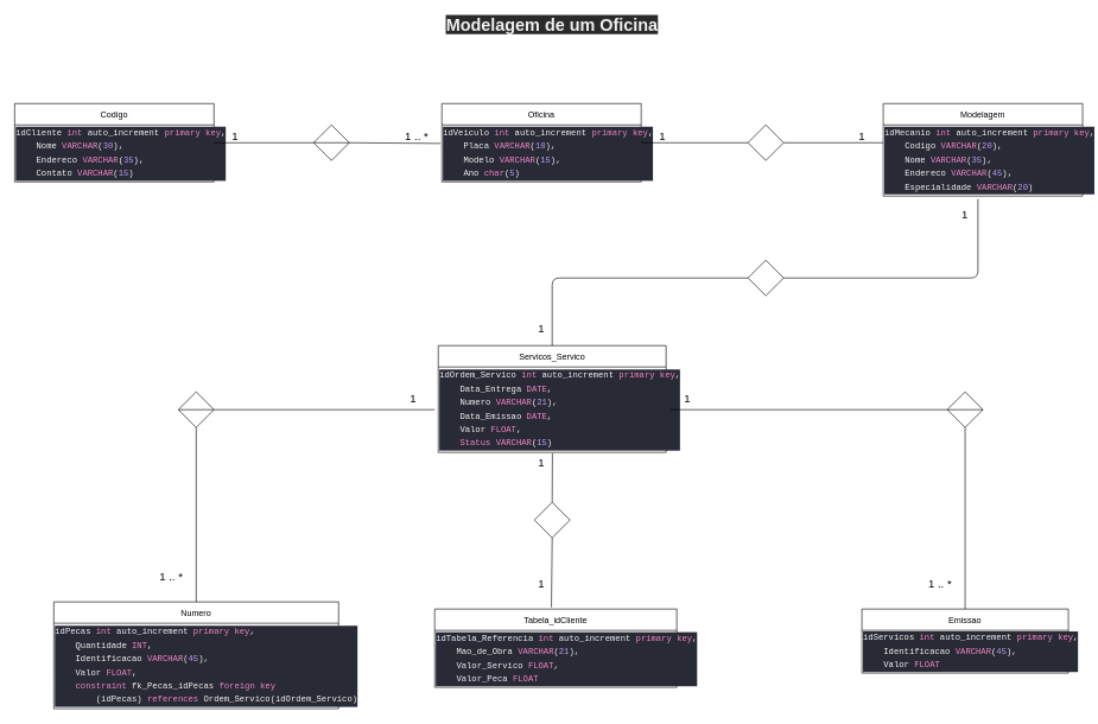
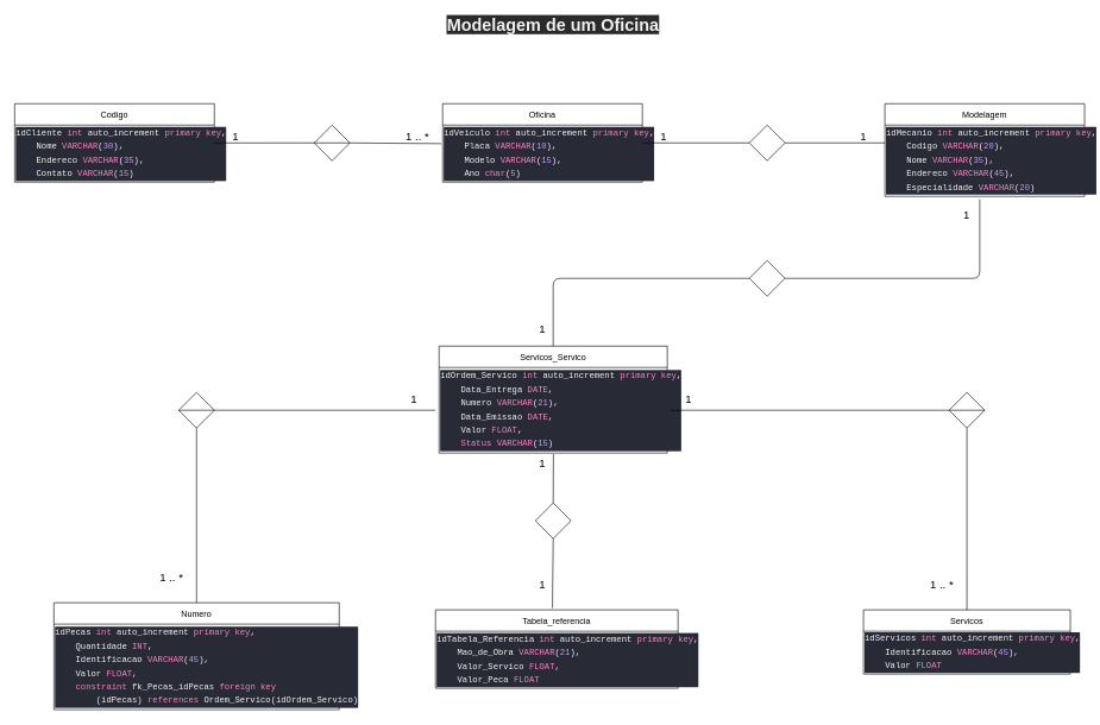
  <mxCell id="0" />
  <mxCell id="1" parent="0" />
  <mxCell id="2" value="Codigo" style="swimlane;fontStyle=0;childLayout=stackLayout;horizontal=1;startSize=30;horizontalStack=0;resizeParent=1;resizeParentMax=0;resizeLast=0;collapsible=1;marginBottom=0;" vertex="1" parent="1"><mxGeometry x="20" y="145" width="280" height="110" as="geometry" /></mxCell>
  <mxCell id="3" value="&lt;div style=&quot;color: rgb(246 , 246 , 244) ; background-color: rgb(40 , 42 , 54) ; font-family: &amp;#34;consolas&amp;#34; , &amp;#34;courier new&amp;#34; , monospace ; line-height: 19px&quot;&gt;&lt;div&gt;idCliente &lt;span style=&quot;color: #f286c4&quot;&gt;int&lt;/span&gt; auto_increment &lt;span style=&quot;color: #f286c4&quot;&gt;primary&lt;/span&gt; &lt;span style=&quot;color: #f286c4&quot;&gt;key&lt;/span&gt;,&lt;/div&gt;&lt;div&gt;&amp;nbsp; &amp;nbsp; Nome &lt;span style=&quot;color: #f286c4&quot;&gt;VARCHAR&lt;/span&gt;(&lt;span style=&quot;color: #bf9eee&quot;&gt;30&lt;/span&gt;),&lt;/div&gt;&lt;div&gt;&amp;nbsp; &amp;nbsp; Endereco &lt;span style=&quot;color: #f286c4&quot;&gt;VARCHAR&lt;/span&gt;(&lt;span style=&quot;color: #bf9eee&quot;&gt;35&lt;/span&gt;),&lt;/div&gt;&lt;div&gt;&amp;nbsp; &amp;nbsp; Contato &lt;span style=&quot;color: #f286c4&quot;&gt;VARCHAR&lt;/span&gt;(&lt;span style=&quot;color: #bf9eee&quot;&gt;15&lt;/span&gt;)&lt;/div&gt;&lt;/div&gt;" style="text;html=1;align=left;verticalAlign=middle;resizable=0;points=[];autosize=1;strokeColor=none;fillColor=none;" vertex="1" parent="2"><mxGeometry y="30" width="280" height="80" as="geometry" /></mxCell>
  <mxCell id="4" value="Oficina" style="swimlane;fontStyle=0;childLayout=stackLayout;horizontal=1;startSize=30;horizontalStack=0;resizeParent=1;resizeParentMax=0;resizeLast=0;collapsible=1;marginBottom=0;" vertex="1" parent="1"><mxGeometry x="620" y="145" width="280" height="110" as="geometry" /></mxCell>
  <mxCell id="5" value="&lt;div style=&quot;color: rgb(246 , 246 , 244) ; background-color: rgb(40 , 42 , 54) ; font-family: &amp;#34;consolas&amp;#34; , &amp;#34;courier new&amp;#34; , monospace ; line-height: 19px&quot;&gt;&lt;div&gt;idVeiculo &lt;span style=&quot;color: #f286c4&quot;&gt;int&lt;/span&gt; auto_increment &lt;span style=&quot;color: #f286c4&quot;&gt;primary&lt;/span&gt; &lt;span style=&quot;color: #f286c4&quot;&gt;key&lt;/span&gt;,&lt;/div&gt;&lt;div&gt;&amp;nbsp; &amp;nbsp; Placa &lt;span style=&quot;color: #f286c4&quot;&gt;VARCHAR&lt;/span&gt;(&lt;span style=&quot;color: #bf9eee&quot;&gt;10&lt;/span&gt;),&lt;/div&gt;&lt;div&gt;&amp;nbsp; &amp;nbsp; Modelo &lt;span style=&quot;color: #f286c4&quot;&gt;VARCHAR&lt;/span&gt;(&lt;span style=&quot;color: #bf9eee&quot;&gt;15&lt;/span&gt;),&lt;/div&gt;&lt;div&gt;&amp;nbsp; &amp;nbsp; Ano &lt;span style=&quot;color: #f286c4&quot;&gt;char&lt;/span&gt;(&lt;span style=&quot;color: #bf9eee&quot;&gt;5&lt;/span&gt;)&lt;/div&gt;&lt;/div&gt;" style="text;html=1;align=left;verticalAlign=middle;resizable=0;points=[];autosize=1;strokeColor=none;fillColor=none;fontSize=12;" vertex="1" parent="4"><mxGeometry y="30" width="280" height="80" as="geometry" /></mxCell>
  <mxCell id="6" value="Modelagem" style="swimlane;fontStyle=0;childLayout=stackLayout;horizontal=1;startSize=30;horizontalStack=0;resizeParent=1;resizeParentMax=0;resizeLast=0;collapsible=1;marginBottom=0;" vertex="1" parent="1"><mxGeometry x="1240" y="145" width="280" height="130" as="geometry" /></mxCell>
  <mxCell id="7" value="&lt;div style=&quot;color: rgb(246 , 246 , 244) ; background-color: rgb(40 , 42 , 54) ; font-family: &amp;#34;consolas&amp;#34; , &amp;#34;courier new&amp;#34; , monospace ; line-height: 19px&quot;&gt;&lt;div&gt;idMecanio &lt;span style=&quot;color: #f286c4&quot;&gt;int&lt;/span&gt; auto_increment &lt;span style=&quot;color: #f286c4&quot;&gt;primary&lt;/span&gt; &lt;span style=&quot;color: #f286c4&quot;&gt;key&lt;/span&gt;,&lt;/div&gt;&lt;div&gt;&amp;nbsp; &amp;nbsp; Codigo &lt;span style=&quot;color: #f286c4&quot;&gt;VARCHAR&lt;/span&gt;(&lt;span style=&quot;color: #bf9eee&quot;&gt;20&lt;/span&gt;),&lt;/div&gt;&lt;div&gt;&amp;nbsp; &amp;nbsp; Nome &lt;span style=&quot;color: #f286c4&quot;&gt;VARCHAR&lt;/span&gt;(&lt;span style=&quot;color: #bf9eee&quot;&gt;35&lt;/span&gt;),&lt;/div&gt;&lt;div&gt;&amp;nbsp; &amp;nbsp; Endereco &lt;span style=&quot;color: #f286c4&quot;&gt;VARCHAR&lt;/span&gt;(&lt;span style=&quot;color: #bf9eee&quot;&gt;45&lt;/span&gt;),&lt;/div&gt;&lt;div&gt;&amp;nbsp; &amp;nbsp; Especialidade &lt;span style=&quot;color: #f286c4&quot;&gt;VARCHAR&lt;/span&gt;(&lt;span style=&quot;color: #bf9eee&quot;&gt;20&lt;/span&gt;)&lt;/div&gt;&lt;/div&gt;" style="text;html=1;align=left;verticalAlign=middle;resizable=0;points=[];autosize=1;strokeColor=none;fillColor=none;fontSize=12;" vertex="1" parent="6"><mxGeometry y="30" width="280" height="100" as="geometry" /></mxCell>
  <mxCell id="8" value="Servicos_Servico" style="swimlane;fontStyle=0;childLayout=stackLayout;horizontal=1;startSize=30;horizontalStack=0;resizeParent=1;resizeParentMax=0;resizeLast=0;collapsible=1;marginBottom=0;" vertex="1" parent="1"><mxGeometry x="615" y="485" width="320" height="150" as="geometry" /></mxCell>
  <mxCell id="9" value="&lt;div style=&quot;color: rgb(246 , 246 , 244) ; background-color: rgb(40 , 42 , 54) ; font-family: &amp;#34;consolas&amp;#34; , &amp;#34;courier new&amp;#34; , monospace ; line-height: 19px&quot;&gt;&lt;div&gt;idOrdem_Servico &lt;span style=&quot;color: #f286c4&quot;&gt;int&lt;/span&gt; auto_increment &lt;span style=&quot;color: #f286c4&quot;&gt;primary&lt;/span&gt; &lt;span style=&quot;color: #f286c4&quot;&gt;key&lt;/span&gt;,&lt;/div&gt;&lt;div&gt;&amp;nbsp; &amp;nbsp; Data_Entrega &lt;span style=&quot;color: #f286c4&quot;&gt;DATE&lt;/span&gt;,&lt;/div&gt;&lt;div&gt;&amp;nbsp; &amp;nbsp; Numero &lt;span style=&quot;color: #f286c4&quot;&gt;VARCHAR&lt;/span&gt;(&lt;span style=&quot;color: #bf9eee&quot;&gt;21&lt;/span&gt;),&lt;/div&gt;&lt;div&gt;&amp;nbsp; &amp;nbsp; Data_Emissao &lt;span style=&quot;color: #f286c4&quot;&gt;DATE&lt;/span&gt;,&lt;/div&gt;&lt;div&gt;&amp;nbsp; &amp;nbsp; Valor &lt;span style=&quot;color: #f286c4&quot;&gt;FLOAT&lt;/span&gt;,&lt;/div&gt;&lt;div&gt;&amp;nbsp; &amp;nbsp; &lt;span style=&quot;color: #f286c4&quot;&gt;Status&lt;/span&gt; &lt;span style=&quot;color: #f286c4&quot;&gt;VARCHAR&lt;/span&gt;(&lt;span style=&quot;color: #bf9eee&quot;&gt;15&lt;/span&gt;)&lt;/div&gt;&lt;/div&gt;" style="text;html=1;align=left;verticalAlign=middle;resizable=0;points=[];autosize=1;strokeColor=none;fillColor=none;fontSize=12;" vertex="1" parent="8"><mxGeometry y="30" width="320" height="120" as="geometry" /></mxCell>
- <mxCell id="10" value="Tabela_idCliente" style="swimlane;fontStyle=0;childLayout=stackLayout;horizontal=1;startSize=30;horizontalStack=0;resizeParent=1;resizeParentMax=0;resizeLast=0;collapsible=1;marginBottom=0;" vertex="1" parent="1"><mxGeometry x="610" y="855" width="340" height="110" as="geometry" /></mxCell>
+ <mxCell id="10" value="Tabela_referencia" style="swimlane;fontStyle=0;childLayout=stackLayout;horizontal=1;startSize=30;horizontalStack=0;resizeParent=1;resizeParentMax=0;resizeLast=0;collapsible=1;marginBottom=0;" vertex="1" parent="1"><mxGeometry x="610" y="855" width="340" height="110" as="geometry" /></mxCell>
  <mxCell id="11" value="&lt;div style=&quot;color: rgb(246 , 246 , 244) ; background-color: rgb(40 , 42 , 54) ; font-family: &amp;#34;consolas&amp;#34; , &amp;#34;courier new&amp;#34; , monospace ; line-height: 19px&quot;&gt;&lt;div&gt;idTabela_Referencia &lt;span style=&quot;color: #f286c4&quot;&gt;int&lt;/span&gt; auto_increment &lt;span style=&quot;color: #f286c4&quot;&gt;primary&lt;/span&gt; &lt;span style=&quot;color: #f286c4&quot;&gt;key&lt;/span&gt;,&lt;/div&gt;&lt;div&gt;&amp;nbsp; &amp;nbsp; Mao_de_Obra &lt;span style=&quot;color: #f286c4&quot;&gt;VARCHAR&lt;/span&gt;(&lt;span style=&quot;color: #bf9eee&quot;&gt;21&lt;/span&gt;),&lt;/div&gt;&lt;div&gt;&amp;nbsp; &amp;nbsp; Valor_Servico &lt;span style=&quot;color: #f286c4&quot;&gt;FLOAT&lt;/span&gt;,&lt;/div&gt;&lt;div&gt;&amp;nbsp; &amp;nbsp; Valor_Peca &lt;span style=&quot;color: #f286c4&quot;&gt;FLOAT&lt;/span&gt; &lt;/div&gt;&lt;/div&gt;" style="text;html=1;align=left;verticalAlign=middle;resizable=0;points=[];autosize=1;strokeColor=none;fillColor=none;fontSize=12;" vertex="1" parent="10"><mxGeometry y="30" width="340" height="80" as="geometry" /></mxCell>
- <mxCell id="12" value="Emissao" style="swimlane;fontStyle=0;childLayout=stackLayout;horizontal=1;startSize=30;horizontalStack=0;resizeParent=1;resizeParentMax=0;resizeLast=0;collapsible=1;marginBottom=0;" vertex="1" parent="1"><mxGeometry x="1210" y="855" width="290" height="90" as="geometry" /></mxCell>
+ <mxCell id="12" value="Servicos" style="swimlane;fontStyle=0;childLayout=stackLayout;horizontal=1;startSize=30;horizontalStack=0;resizeParent=1;resizeParentMax=0;resizeLast=0;collapsible=1;marginBottom=0;" vertex="1" parent="1"><mxGeometry x="1210" y="855" width="290" height="90" as="geometry" /></mxCell>
  <mxCell id="13" value="&lt;div style=&quot;color: rgb(246 , 246 , 244) ; background-color: rgb(40 , 42 , 54) ; font-family: &amp;#34;consolas&amp;#34; , &amp;#34;courier new&amp;#34; , monospace ; line-height: 19px&quot;&gt;&lt;div&gt;idServicos &lt;span style=&quot;color: #f286c4&quot;&gt;int&lt;/span&gt; auto_increment &lt;span style=&quot;color: #f286c4&quot;&gt;primary&lt;/span&gt; &lt;span style=&quot;color: #f286c4&quot;&gt;key&lt;/span&gt;,&lt;/div&gt;&lt;div&gt;&amp;nbsp; &amp;nbsp; Identificacao &lt;span style=&quot;color: #f286c4&quot;&gt;VARCHAR&lt;/span&gt;(&lt;span style=&quot;color: #bf9eee&quot;&gt;45&lt;/span&gt;),&lt;/div&gt;&lt;div&gt;&amp;nbsp; &amp;nbsp; Valor &lt;span style=&quot;color: #f286c4&quot;&gt;FLOAT&lt;/span&gt; &lt;/div&gt;&lt;/div&gt;" style="text;html=1;align=left;verticalAlign=middle;resizable=0;points=[];autosize=1;strokeColor=none;fillColor=none;fontSize=12;" vertex="1" parent="12"><mxGeometry y="30" width="290" height="60" as="geometry" /></mxCell>
  <mxCell id="14" value="Numero" style="swimlane;fontStyle=0;childLayout=stackLayout;horizontal=1;startSize=30;horizontalStack=0;resizeParent=1;resizeParentMax=0;resizeLast=0;collapsible=1;marginBottom=0;" vertex="1" parent="1"><mxGeometry x="75" y="845" width="400" height="150" as="geometry" /></mxCell>
  <mxCell id="15" value="&lt;div style=&quot;color: rgb(246 , 246 , 244) ; background-color: rgb(40 , 42 , 54) ; font-family: &amp;#34;consolas&amp;#34; , &amp;#34;courier new&amp;#34; , monospace ; line-height: 19px&quot;&gt;&lt;div&gt;idPecas &lt;span style=&quot;color: #f286c4&quot;&gt;int&lt;/span&gt; auto_increment &lt;span style=&quot;color: #f286c4&quot;&gt;primary&lt;/span&gt; &lt;span style=&quot;color: #f286c4&quot;&gt;key&lt;/span&gt;,&lt;/div&gt;&lt;div&gt;&amp;nbsp; &amp;nbsp; Quantidade &lt;span style=&quot;color: #f286c4&quot;&gt;INT&lt;/span&gt;,&lt;/div&gt;&lt;div&gt;&amp;nbsp; &amp;nbsp; Identificacao &lt;span style=&quot;color: #f286c4&quot;&gt;VARCHAR&lt;/span&gt;(&lt;span style=&quot;color: #bf9eee&quot;&gt;45&lt;/span&gt;),&lt;/div&gt;&lt;div&gt;&amp;nbsp; &amp;nbsp; Valor &lt;span style=&quot;color: #f286c4&quot;&gt;FLOAT&lt;/span&gt;,&lt;/div&gt;&lt;div&gt;&amp;nbsp; &amp;nbsp; &lt;span style=&quot;color: #f286c4&quot;&gt;constraint&lt;/span&gt; fk_Pecas_idPecas &lt;span style=&quot;color: #f286c4&quot;&gt;foreign key&lt;/span&gt;&amp;nbsp;&lt;/div&gt;&lt;div&gt;&lt;span style=&quot;white-space: pre&quot;&gt;&#09;&lt;/span&gt;(idPecas) &lt;span style=&quot;color: #f286c4&quot;&gt;references&lt;/span&gt; Ordem_Servico(idOrdem_Servico) &lt;/div&gt;&lt;/div&gt;" style="text;html=1;align=left;verticalAlign=middle;resizable=0;points=[];autosize=1;strokeColor=none;fillColor=none;fontSize=12;" vertex="1" parent="14"><mxGeometry y="30" width="400" height="120" as="geometry" /></mxCell>
  <mxCell id="16" value="" style="shape=sortShape;perimeter=rhombusPerimeter;whiteSpace=wrap;html=1;fontSize=12;" vertex="1" parent="1"><mxGeometry x="440" y="175" width="50" height="50" as="geometry" /></mxCell>
  <mxCell id="17" value="" style="shape=sortShape;perimeter=rhombusPerimeter;whiteSpace=wrap;html=1;fontSize=12;" vertex="1" parent="1"><mxGeometry x="250" y="550" width="50" height="50" as="geometry" /></mxCell>
  <mxCell id="18" value="" style="shape=sortShape;perimeter=rhombusPerimeter;whiteSpace=wrap;html=1;fontSize=12;" vertex="1" parent="1"><mxGeometry x="1330" y="550" width="50" height="50" as="geometry" /></mxCell>
  <mxCell id="19" value="" style="rhombus;whiteSpace=wrap;html=1;fontSize=12;" vertex="1" parent="1"><mxGeometry x="750" y="705" width="50" height="50" as="geometry" /></mxCell>
  <mxCell id="20" value="" style="rhombus;whiteSpace=wrap;html=1;fontSize=12;" vertex="1" parent="1"><mxGeometry x="1050" y="175" width="50" height="50" as="geometry" /></mxCell>
  <mxCell id="21" value="" style="rhombus;whiteSpace=wrap;html=1;fontSize=12;" vertex="1" parent="1"><mxGeometry x="1050" y="365" width="50" height="50" as="geometry" /></mxCell>
  <mxCell id="22" value="" style="endArrow=none;html=1;fontSize=12;exitX=1;exitY=0.313;exitDx=0;exitDy=0;exitPerimeter=0;entryX=0;entryY=0.5;entryDx=0;entryDy=0;" edge="1" parent="1" source="3" target="16"><mxGeometry width="50" height="50" relative="1" as="geometry"><mxPoint x="550" y="285" as="sourcePoint" /><mxPoint x="600" y="235" as="targetPoint" /></mxGeometry></mxCell>
  <mxCell id="23" value="" style="endArrow=none;html=1;fontSize=12;exitX=1;exitY=0.5;exitDx=0;exitDy=0;entryX=-0.007;entryY=0.325;entryDx=0;entryDy=0;entryPerimeter=0;" edge="1" parent="1" source="16" target="5"><mxGeometry width="50" height="50" relative="1" as="geometry"><mxPoint x="560" y="295" as="sourcePoint" /><mxPoint x="610" y="245" as="targetPoint" /></mxGeometry></mxCell>
  <mxCell id="24" value="" style="endArrow=none;html=1;fontSize=12;exitX=0;exitY=0.5;exitDx=0;exitDy=0;" edge="1" parent="1" source="20"><mxGeometry width="50" height="50" relative="1" as="geometry"><mxPoint x="570" y="305" as="sourcePoint" /><mxPoint x="900" y="200" as="targetPoint" /></mxGeometry></mxCell>
  <mxCell id="25" value="" style="endArrow=none;html=1;fontSize=12;entryX=1;entryY=0.5;entryDx=0;entryDy=0;" edge="1" parent="1" target="20"><mxGeometry width="50" height="50" relative="1" as="geometry"><mxPoint x="1240" y="200" as="sourcePoint" /><mxPoint x="630" y="265" as="targetPoint" /></mxGeometry></mxCell>
  <mxCell id="26" value="" style="endArrow=none;html=1;fontSize=12;entryX=0.475;entryY=1.04;entryDx=0;entryDy=0;entryPerimeter=0;exitX=1;exitY=0.5;exitDx=0;exitDy=0;" edge="1" parent="1" source="21" target="7"><mxGeometry width="50" height="50" relative="1" as="geometry"><mxPoint x="1350" y="545" as="sourcePoint" /><mxPoint x="1400" y="495" as="targetPoint" /><Array as="points"><mxPoint x="1373" y="390" /></Array></mxGeometry></mxCell>
  <mxCell id="27" value="" style="endArrow=none;html=1;fontSize=12;entryX=0;entryY=0.5;entryDx=0;entryDy=0;exitX=0.5;exitY=0;exitDx=0;exitDy=0;" edge="1" parent="1" source="8" target="21"><mxGeometry width="50" height="50" relative="1" as="geometry"><mxPoint x="590" y="325" as="sourcePoint" /><mxPoint x="640" y="275" as="targetPoint" /><Array as="points"><mxPoint x="775" y="390" /></Array></mxGeometry></mxCell>
  <mxCell id="28" value="" style="endArrow=none;html=1;fontSize=12;entryX=0;entryY=0.5;entryDx=0;entryDy=0;" edge="1" parent="1" target="18"><mxGeometry width="50" height="50" relative="1" as="geometry"><mxPoint x="940" y="575" as="sourcePoint" /><mxPoint x="650" y="285" as="targetPoint" /></mxGeometry></mxCell>
  <mxCell id="29" value="" style="endArrow=none;html=1;fontSize=12;entryX=0.5;entryY=1;entryDx=0;entryDy=0;exitX=0.5;exitY=0;exitDx=0;exitDy=0;" edge="1" parent="1" source="12" target="18"><mxGeometry width="50" height="50" relative="1" as="geometry"><mxPoint x="610" y="345" as="sourcePoint" /><mxPoint x="660" y="295" as="targetPoint" /></mxGeometry></mxCell>
  <mxCell id="30" value="" style="endArrow=none;html=1;fontSize=12;exitX=0.501;exitY=1.011;exitDx=0;exitDy=0;exitPerimeter=0;entryX=0.5;entryY=0;entryDx=0;entryDy=0;" edge="1" parent="1" source="9" target="19"><mxGeometry width="50" height="50" relative="1" as="geometry"><mxPoint x="620" y="355" as="sourcePoint" /><mxPoint x="670" y="305" as="targetPoint" /></mxGeometry></mxCell>
  <mxCell id="31" value="" style="endArrow=none;html=1;fontSize=12;entryX=0.5;entryY=1;entryDx=0;entryDy=0;exitX=0.482;exitY=-0.023;exitDx=0;exitDy=0;exitPerimeter=0;" edge="1" parent="1" source="10" target="19"><mxGeometry width="50" height="50" relative="1" as="geometry"><mxPoint x="935" y="785" as="sourcePoint" /><mxPoint x="985" y="735" as="targetPoint" /></mxGeometry></mxCell>
  <mxCell id="32" value="" style="endArrow=none;html=1;fontSize=12;exitX=1;exitY=0.5;exitDx=0;exitDy=0;" edge="1" parent="1" source="17"><mxGeometry width="50" height="50" relative="1" as="geometry"><mxPoint x="320" y="585" as="sourcePoint" /><mxPoint x="610" y="575" as="targetPoint" /></mxGeometry></mxCell>
  <mxCell id="33" value="" style="endArrow=none;html=1;fontSize=12;exitX=0.5;exitY=1;exitDx=0;exitDy=0;entryX=0.5;entryY=0;entryDx=0;entryDy=0;" edge="1" parent="1" source="17" target="14"><mxGeometry width="50" height="50" relative="1" as="geometry"><mxPoint x="650" y="385" as="sourcePoint" /><mxPoint x="700" y="335" as="targetPoint" /></mxGeometry></mxCell>
  <mxCell id="34" value="&lt;font style=&quot;font-size: 16px&quot;&gt;1&lt;/font&gt;" style="text;html=1;strokeColor=none;fillColor=none;align=center;verticalAlign=middle;whiteSpace=wrap;rounded=0;fontSize=12;" vertex="1" parent="1"><mxGeometry x="300" y="175" width="60" height="30" as="geometry" /></mxCell>
  <mxCell id="35" value="&lt;font style=&quot;font-size: 16px&quot;&gt;1&lt;/font&gt;" style="text;html=1;strokeColor=none;fillColor=none;align=center;verticalAlign=middle;whiteSpace=wrap;rounded=0;fontSize=12;" vertex="1" parent="1"><mxGeometry x="900" y="175" width="60" height="30" as="geometry" /></mxCell>
  <mxCell id="36" value="&lt;font style=&quot;font-size: 16px&quot;&gt;1&lt;/font&gt;" style="text;html=1;strokeColor=none;fillColor=none;align=center;verticalAlign=middle;whiteSpace=wrap;rounded=0;fontSize=12;" vertex="1" parent="1"><mxGeometry x="1180" y="175" width="60" height="30" as="geometry" /></mxCell>
  <mxCell id="37" value="&lt;font style=&quot;font-size: 16px&quot;&gt;1&lt;/font&gt;" style="text;html=1;strokeColor=none;fillColor=none;align=center;verticalAlign=middle;whiteSpace=wrap;rounded=0;fontSize=12;" vertex="1" parent="1"><mxGeometry x="550" y="545" width="60" height="30" as="geometry" /></mxCell>
  <mxCell id="38" value="&lt;font style=&quot;font-size: 16px&quot;&gt;1&lt;/font&gt;" style="text;html=1;strokeColor=none;fillColor=none;align=center;verticalAlign=middle;whiteSpace=wrap;rounded=0;fontSize=12;" vertex="1" parent="1"><mxGeometry x="935" y="545" width="60" height="30" as="geometry" /></mxCell>
  <mxCell id="39" value="&lt;font style=&quot;font-size: 16px&quot;&gt;1&lt;/font&gt;" style="text;html=1;strokeColor=none;fillColor=none;align=center;verticalAlign=middle;whiteSpace=wrap;rounded=0;fontSize=12;" vertex="1" parent="1"><mxGeometry x="1325" y="285" width="60" height="30" as="geometry" /></mxCell>
  <mxCell id="40" value="&lt;font style=&quot;font-size: 16px&quot;&gt;1&lt;/font&gt;" style="text;html=1;strokeColor=none;fillColor=none;align=center;verticalAlign=middle;whiteSpace=wrap;rounded=0;fontSize=12;" vertex="1" parent="1"><mxGeometry x="730" y="445" width="60" height="30" as="geometry" /></mxCell>
  <mxCell id="41" value="&lt;font style=&quot;font-size: 16px&quot;&gt;1&lt;/font&gt;" style="text;html=1;strokeColor=none;fillColor=none;align=center;verticalAlign=middle;whiteSpace=wrap;rounded=0;fontSize=12;" vertex="1" parent="1"><mxGeometry x="730" y="635" width="60" height="30" as="geometry" /></mxCell>
  <mxCell id="42" value="&lt;font style=&quot;font-size: 16px&quot;&gt;1&lt;/font&gt;" style="text;html=1;strokeColor=none;fillColor=none;align=center;verticalAlign=middle;whiteSpace=wrap;rounded=0;fontSize=12;" vertex="1" parent="1"><mxGeometry x="730" y="805" width="60" height="30" as="geometry" /></mxCell>
  <mxCell id="43" value="&lt;font style=&quot;font-size: 16px&quot;&gt;1 .. *&lt;br&gt;&lt;/font&gt;" style="text;html=1;strokeColor=none;fillColor=none;align=center;verticalAlign=middle;whiteSpace=wrap;rounded=0;fontSize=12;" vertex="1" parent="1"><mxGeometry x="210" y="795" width="60" height="30" as="geometry" /></mxCell>
  <mxCell id="44" value="&lt;font style=&quot;font-size: 16px&quot;&gt;1 .. *&lt;br&gt;&lt;/font&gt;" style="text;html=1;strokeColor=none;fillColor=none;align=center;verticalAlign=middle;whiteSpace=wrap;rounded=0;fontSize=12;" vertex="1" parent="1"><mxGeometry x="1290" y="805" width="60" height="30" as="geometry" /></mxCell>
  <mxCell id="45" value="&lt;font style=&quot;font-size: 16px&quot;&gt;1 .. *&lt;br&gt;&lt;/font&gt;" style="text;html=1;strokeColor=none;fillColor=none;align=center;verticalAlign=middle;whiteSpace=wrap;rounded=0;fontSize=12;" vertex="1" parent="1"><mxGeometry x="555" y="175" width="60" height="30" as="geometry" /></mxCell>
  <mxCell id="46" value="&lt;span style=&quot;color: rgb(240 , 240 , 240) ; font-family: &amp;#34;helvetica&amp;#34; ; font-size: 24px ; font-style: normal ; font-weight: 700 ; letter-spacing: normal ; text-align: center ; text-indent: 0px ; text-transform: none ; word-spacing: 0px ; background-color: rgb(42 , 42 , 42) ; display: inline ; float: none&quot;&gt;Modelagem de um Oficina&lt;/span&gt;" style="text;html=1;strokeColor=none;fillColor=none;align=center;verticalAlign=middle;whiteSpace=wrap;rounded=0;fontSize=16;" vertex="1" parent="1"><mxGeometry x="430" y="20" width="690" height="30" as="geometry" /></mxCell>
